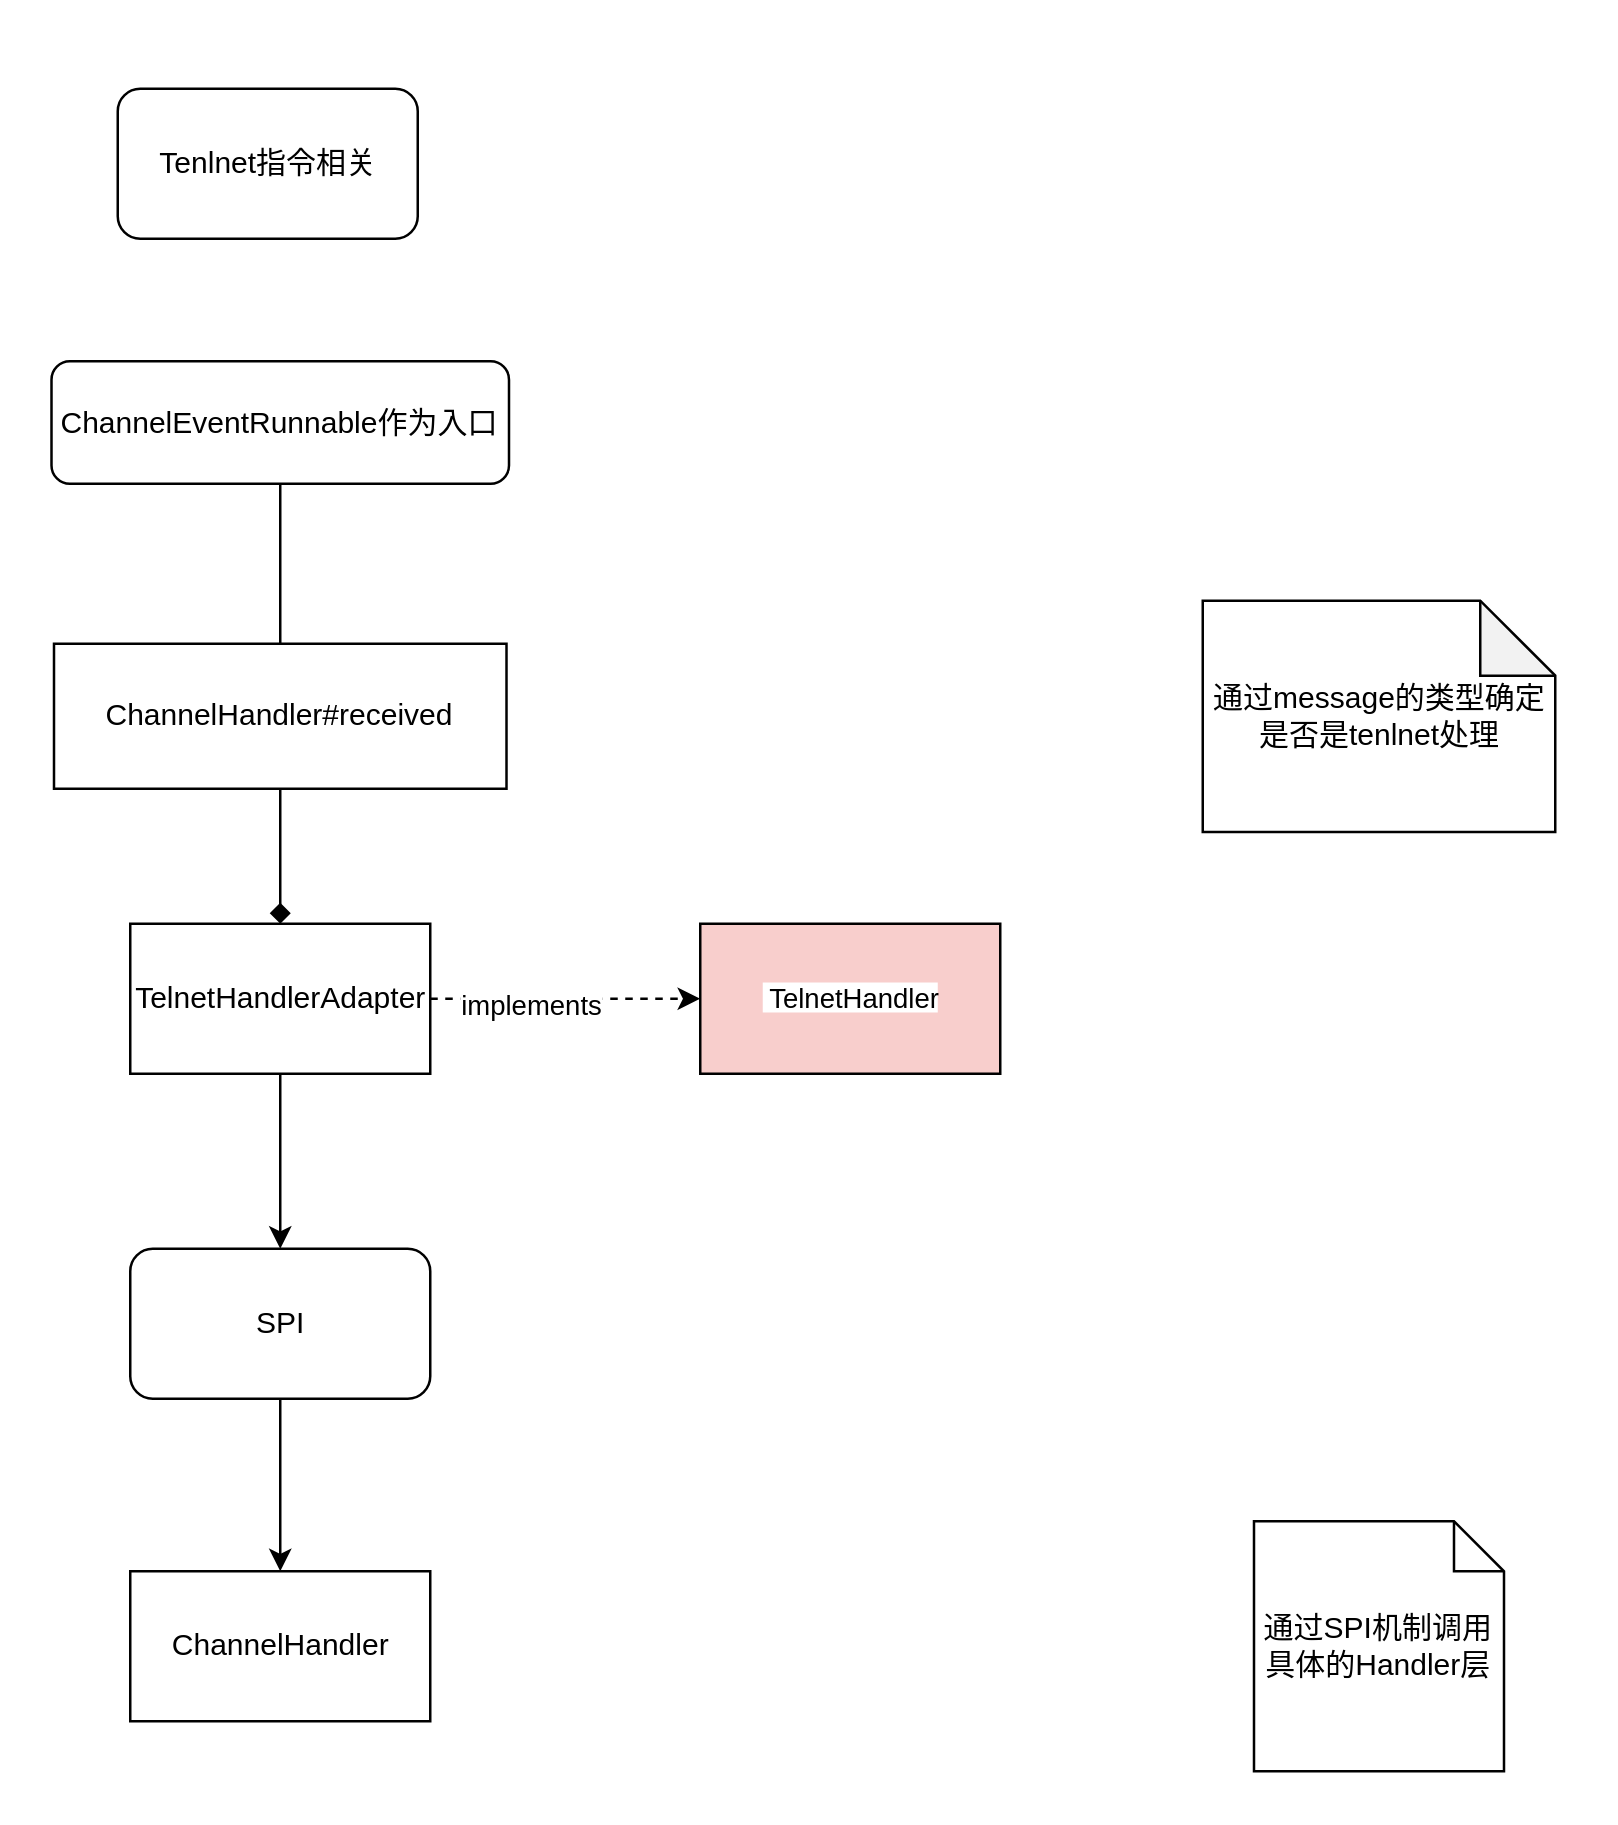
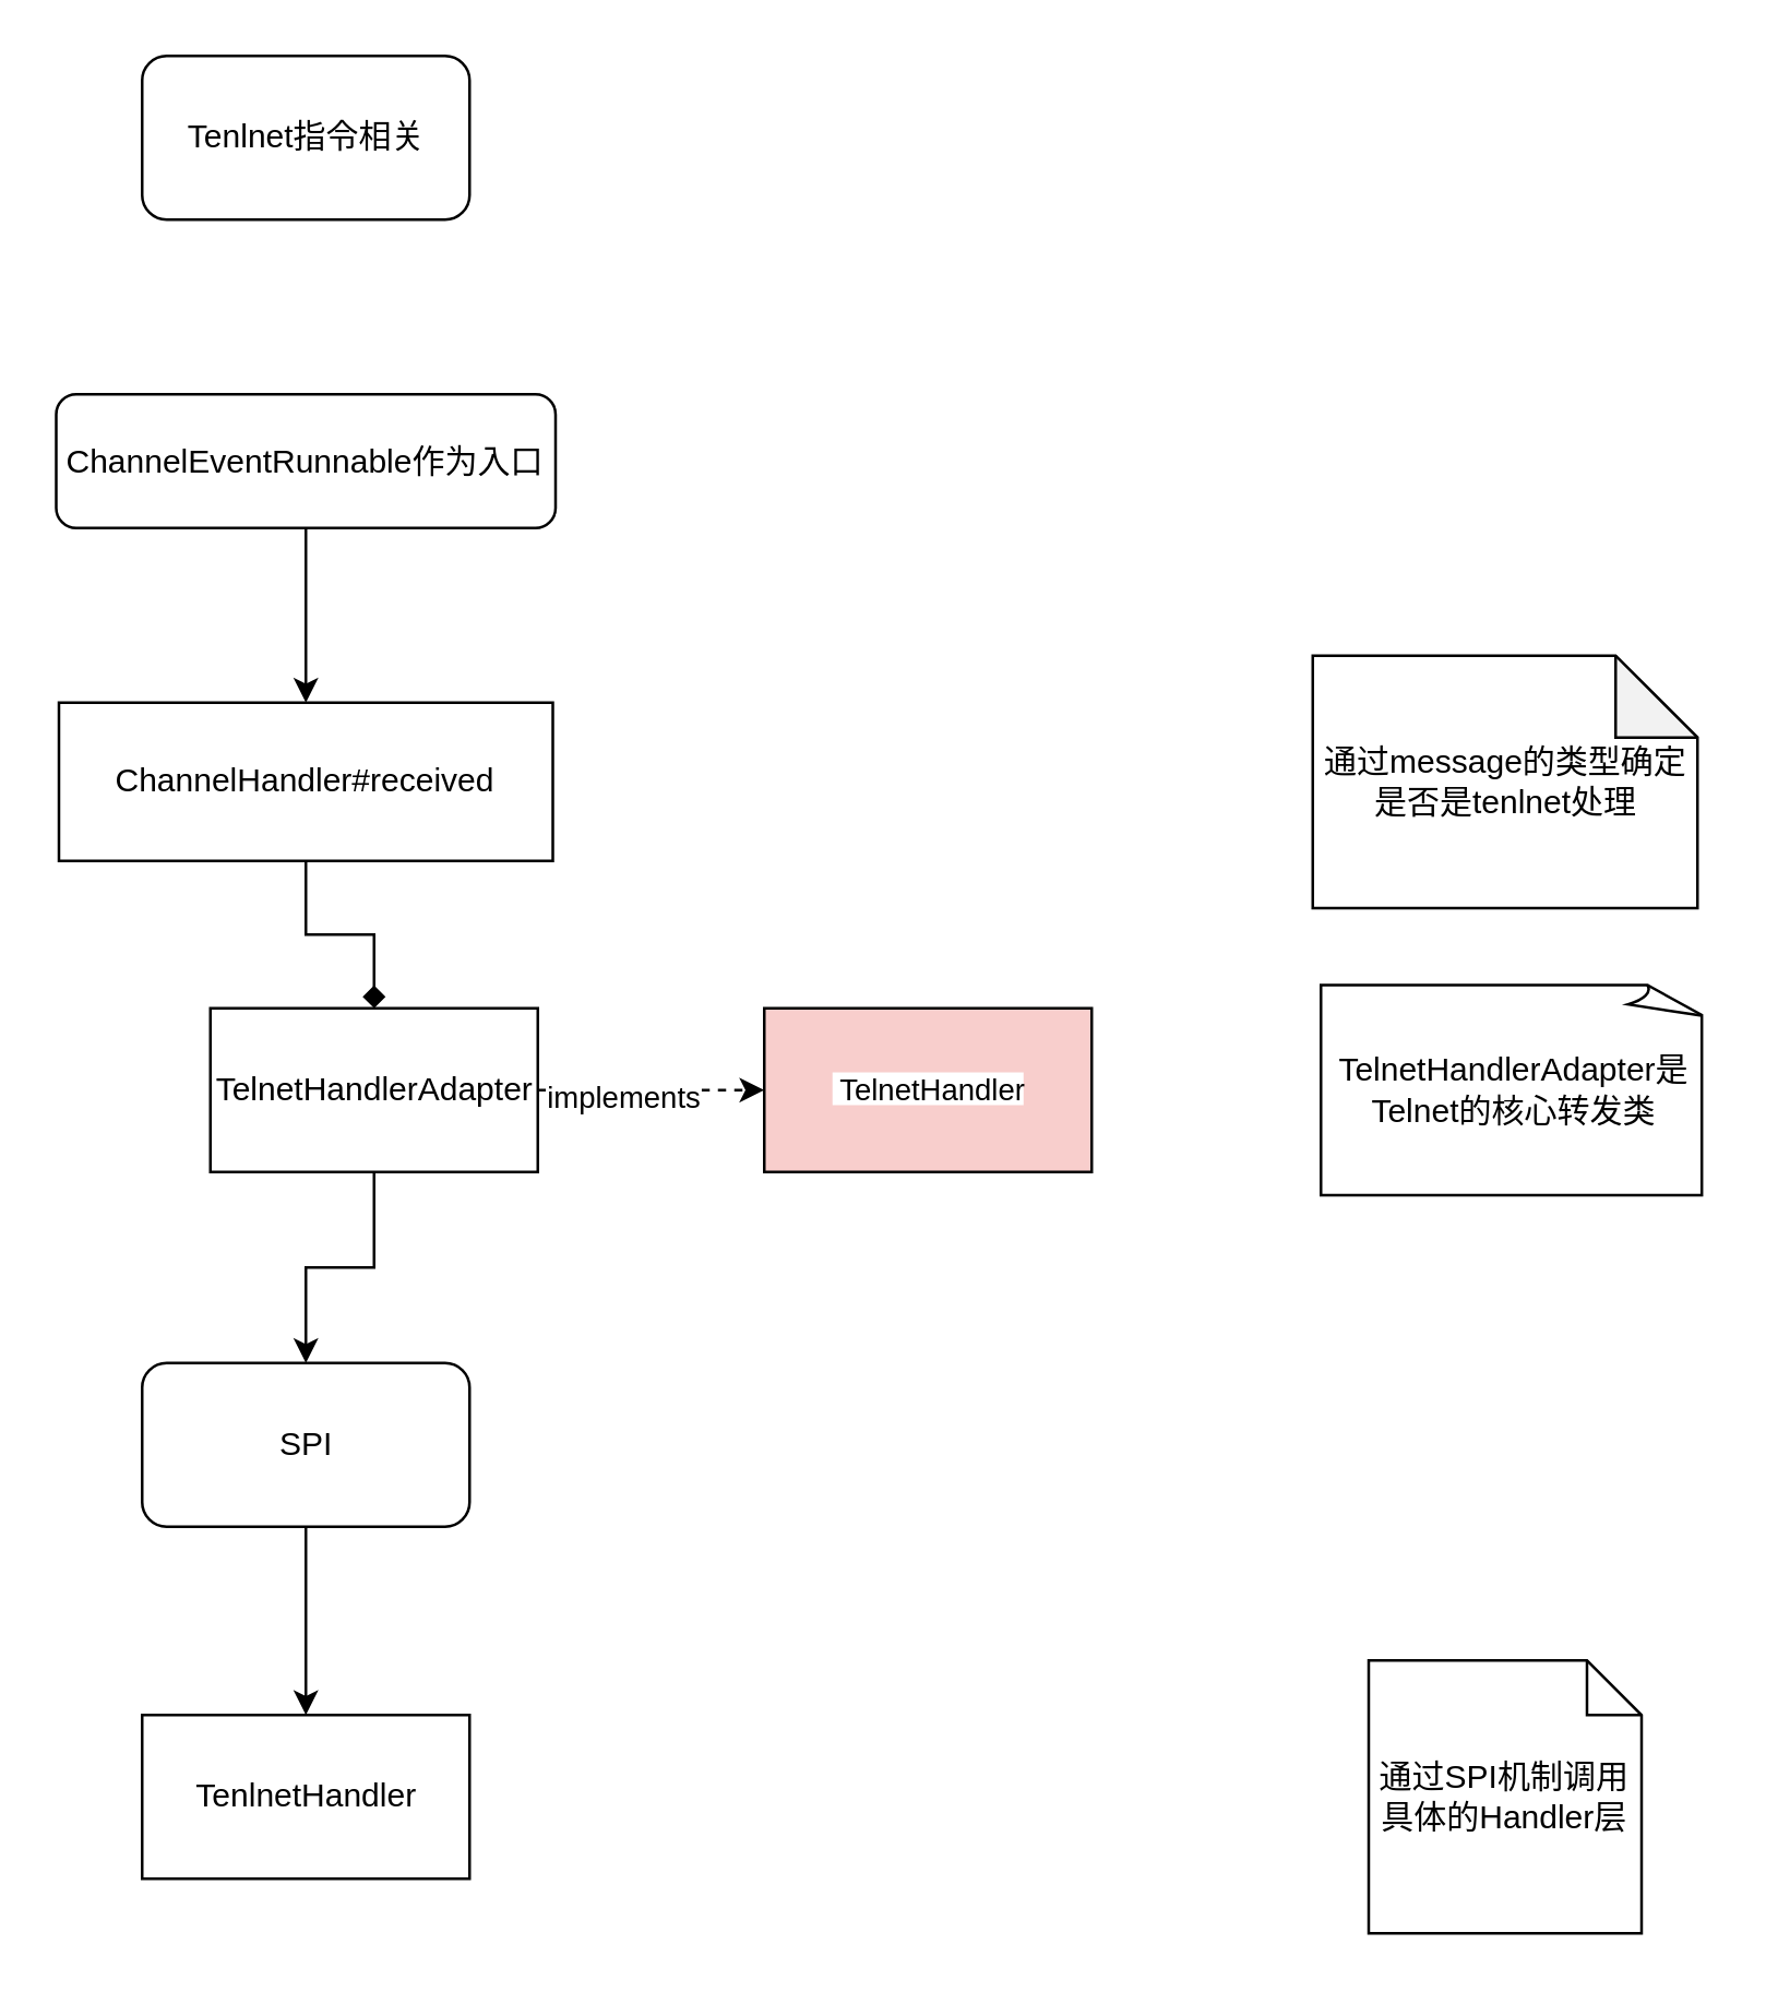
  <mxCell id="0" />
  <mxCell id="1" parent="0" />
- <mxCell id="2" value="Tenlnet指令相关" style="rounded=1;whiteSpace=wrap;html=1;" vertex="1" parent="1"><mxGeometry x="46.5" y="35" width="120" height="60" as="geometry" /></mxCell>
- <mxCell id="3" value="ChannelHandler" style="rounded=0;whiteSpace=wrap;html=1;" vertex="1" parent="1"><mxGeometry x="51.5" y="628" width="120" height="60" as="geometry" /></mxCell>
+ <mxCell id="2" value="Tenlnet指令相关" style="rounded=1;whiteSpace=wrap;html=1;" vertex="1" parent="1"><mxGeometry x="51.5" y="20" width="120" height="60" as="geometry" /></mxCell>
+ <mxCell id="3" value="TenlnetHandler" style="rounded=0;whiteSpace=wrap;html=1;" vertex="1" parent="1"><mxGeometry x="51.5" y="628" width="120" height="60" as="geometry" /></mxCell>
  <mxCell id="4" value="通过message的类型确定是否是tenlnet处理" style="shape=note;whiteSpace=wrap;html=1;backgroundOutline=1;darkOpacity=0.05;" vertex="1" parent="1"><mxGeometry x="480.5" y="239.75" width="141" height="92.5" as="geometry" /></mxCell>
- <mxCell id="5" style="edgeStyle=orthogonalEdgeStyle;rounded=0;orthogonalLoop=1;jettySize=auto;html=1;endArrow=none;" edge="1" parent="1" source="6" target="8"><mxGeometry relative="1" as="geometry" /></mxCell>
+ <mxCell id="5" style="edgeStyle=orthogonalEdgeStyle;rounded=0;orthogonalLoop=1;jettySize=auto;html=1;" edge="1" parent="1" source="6" target="8"><mxGeometry relative="1" as="geometry" /></mxCell>
  <mxCell id="6" value="ChannelEventRunnable作为入口" style="rounded=1;whiteSpace=wrap;html=1;" vertex="1" parent="1"><mxGeometry x="20" y="144" width="183" height="49" as="geometry" /></mxCell>
  <mxCell id="7" style="edgeStyle=orthogonalEdgeStyle;rounded=0;orthogonalLoop=1;jettySize=auto;html=1;exitX=0.5;exitY=1;exitDx=0;exitDy=0;endArrow=diamond;" edge="1" parent="1" source="8" target="12"><mxGeometry relative="1" as="geometry" /></mxCell>
  <mxCell id="8" value="ChannelHandler#received" style="rounded=0;whiteSpace=wrap;html=1;" vertex="1" parent="1"><mxGeometry x="21" y="257" width="181" height="58" as="geometry" /></mxCell>
  <mxCell id="9" style="edgeStyle=orthogonalEdgeStyle;rounded=0;orthogonalLoop=1;jettySize=auto;html=1;entryX=0;entryY=0.5;entryDx=0;entryDy=0;dashed=1;" edge="1" parent="1" source="12" target="13"><mxGeometry relative="1" as="geometry" /></mxCell>
  <mxCell id="10" value="implements" style="edgeLabel;html=1;align=center;verticalAlign=middle;resizable=0;points=[];" vertex="1" connectable="0" parent="9"><mxGeometry x="-0.264" y="-2" relative="1" as="geometry"><mxPoint as="offset" /></mxGeometry></mxCell>
  <mxCell id="11" style="edgeStyle=orthogonalEdgeStyle;rounded=0;orthogonalLoop=1;jettySize=auto;html=1;entryX=0.5;entryY=0;entryDx=0;entryDy=0;" edge="1" parent="1" source="12" target="16"><mxGeometry relative="1" as="geometry" /></mxCell>
- <mxCell id="12" value="TelnetHandlerAdapter" style="rounded=0;whiteSpace=wrap;html=1;" vertex="1" parent="1"><mxGeometry x="51.5" y="369" width="120" height="60" as="geometry" /></mxCell>
+ <mxCell id="12" value="TelnetHandlerAdapter" style="rounded=0;whiteSpace=wrap;html=1;" vertex="1" parent="1"><mxGeometry x="76.5" y="369" width="120" height="60" as="geometry" /></mxCell>
  <mxCell id="13" value="&lt;span style=&quot;font-size: 11px ; background-color: rgb(255 , 255 , 255)&quot;&gt;&amp;nbsp;TelnetHandler&lt;/span&gt;" style="rounded=0;whiteSpace=wrap;html=1;fillColor=#f8cecc;" vertex="1" parent="1"><mxGeometry x="279.5" y="369" width="120" height="60" as="geometry" /></mxCell>
+ <mxCell id="14" value="TelnetHandlerAdapter是&lt;br&gt;Telnet的核心转发类" style="whiteSpace=wrap;html=1;shape=mxgraph.basic.document" vertex="1" parent="1"><mxGeometry x="483.5" y="360.5" width="141" height="77" as="geometry" /></mxCell>
  <mxCell id="15" style="edgeStyle=orthogonalEdgeStyle;rounded=0;orthogonalLoop=1;jettySize=auto;html=1;" edge="1" parent="1" source="16" target="3"><mxGeometry relative="1" as="geometry" /></mxCell>
  <mxCell id="16" value="SPI" style="whiteSpace=wrap;html=1;rounded=1;" vertex="1" parent="1"><mxGeometry x="51.5" y="499" width="120" height="60" as="geometry" /></mxCell>
  <mxCell id="17" value="通过SPI机制调用具体的Handler层" style="shape=note;size=20;whiteSpace=wrap;html=1;" vertex="1" parent="1"><mxGeometry x="501" y="608" width="100" height="100" as="geometry" /></mxCell>
